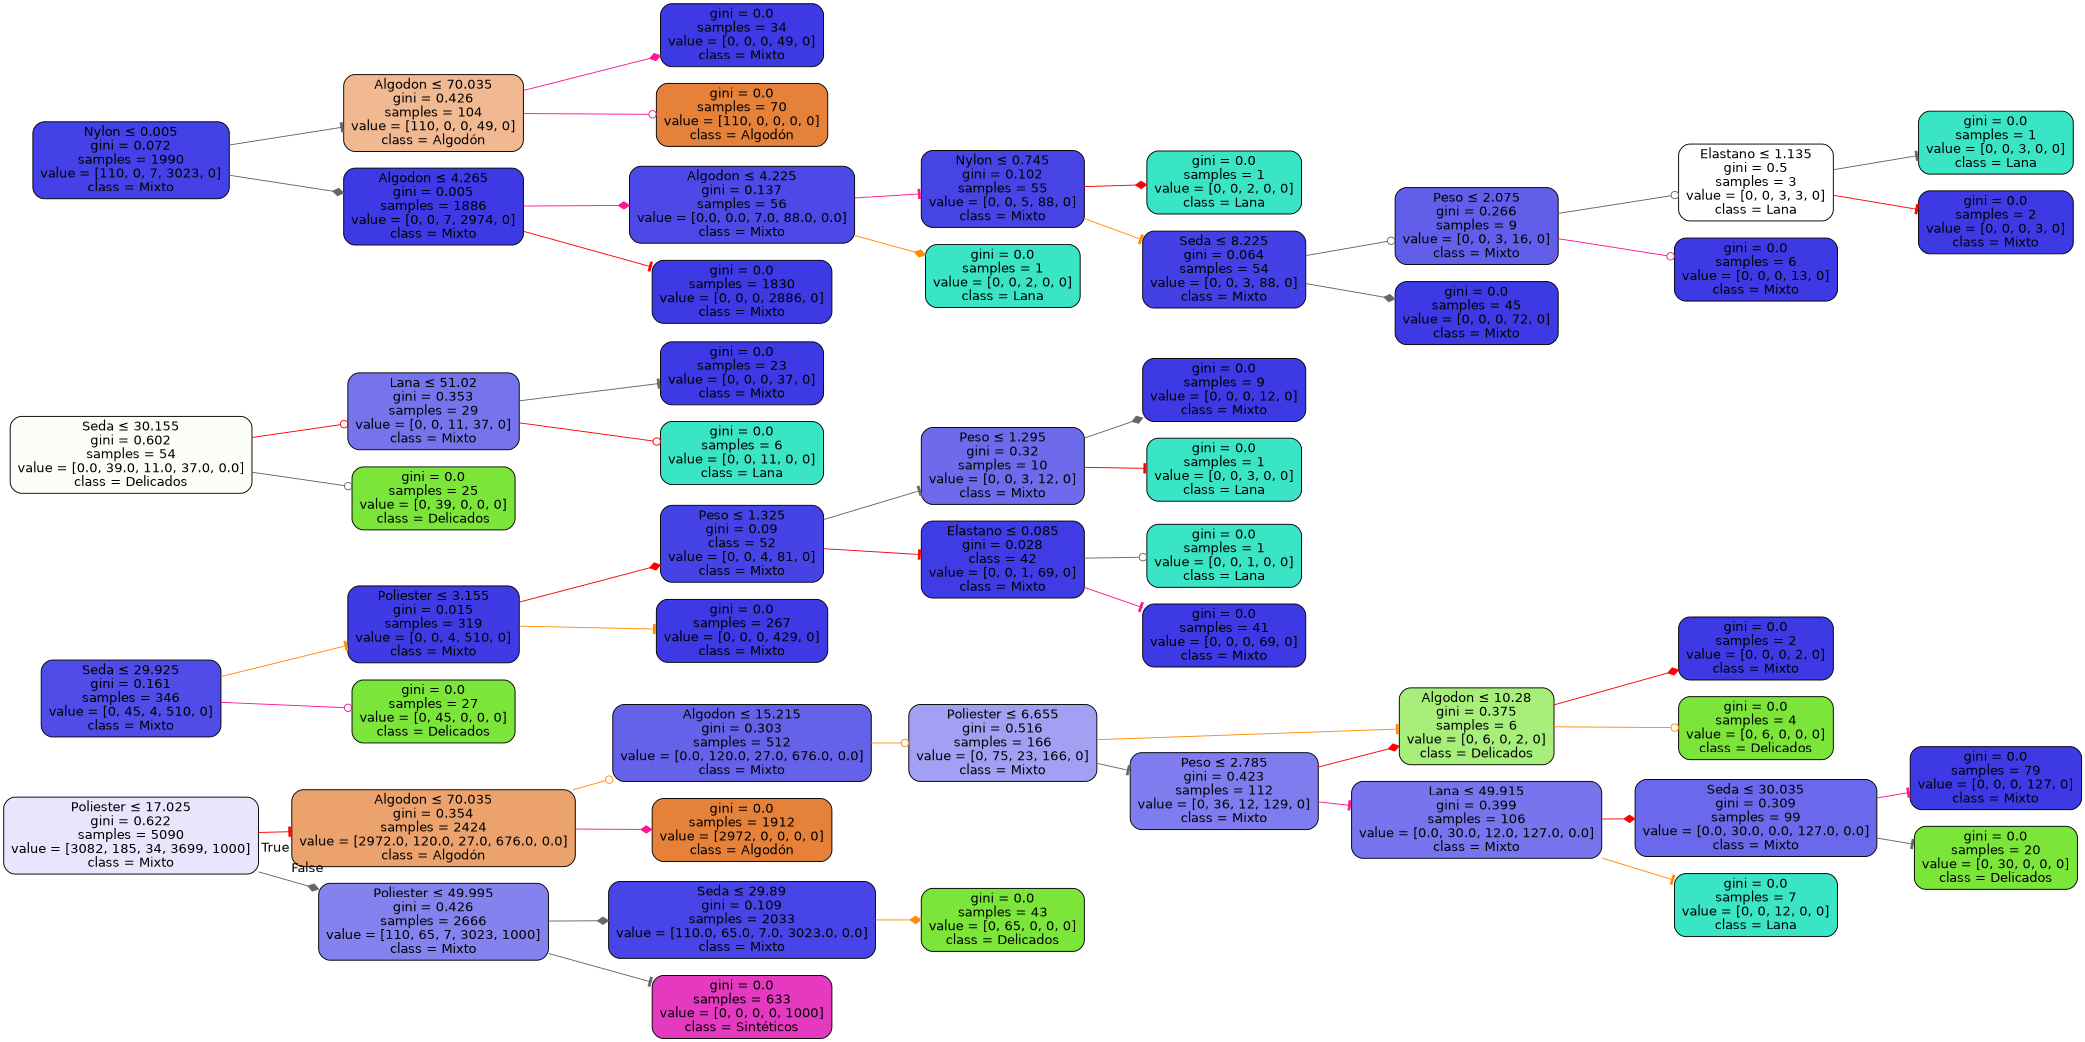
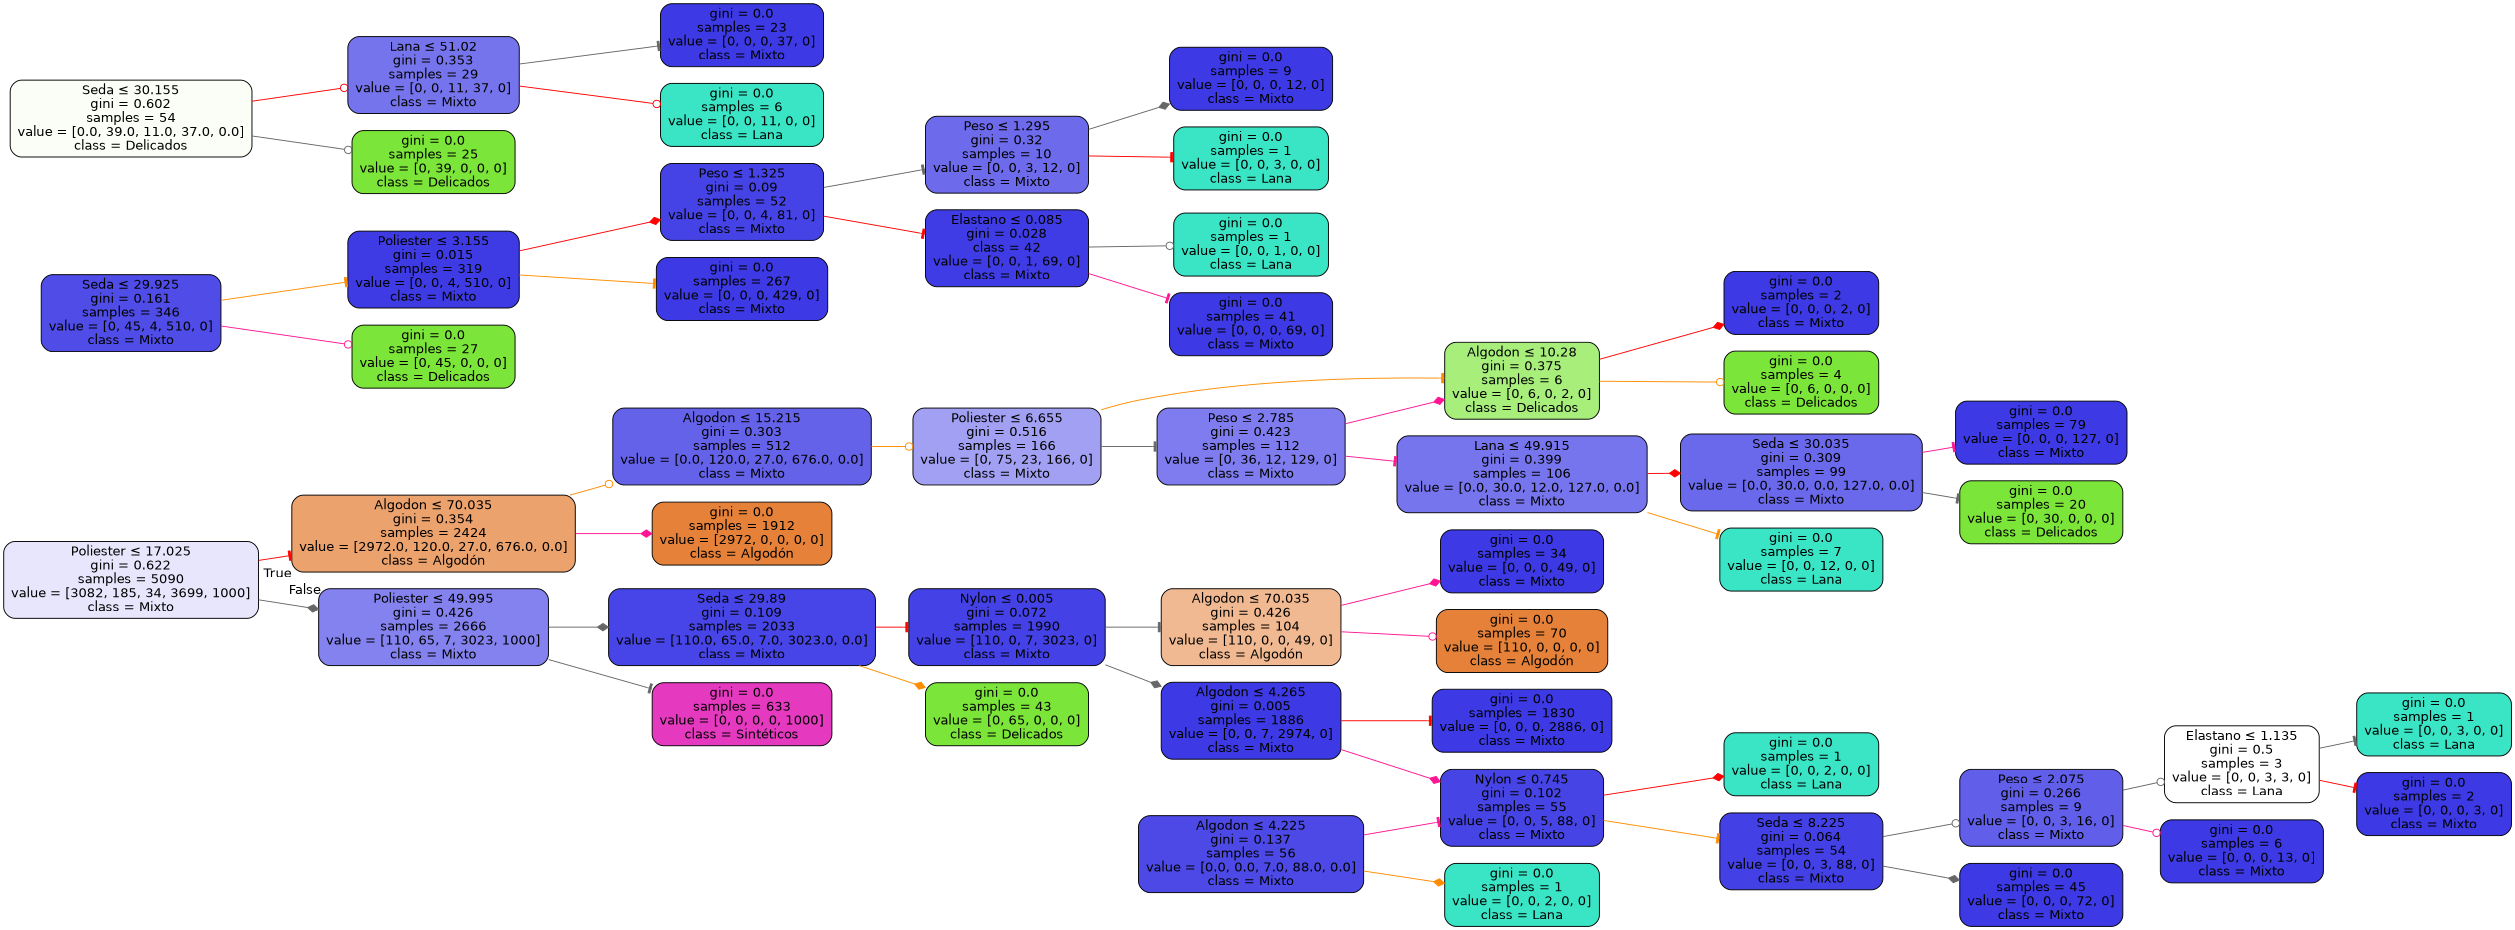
  digraph {
    fontname="DejaVu Sans"
    rankdir=LR
    node [color=black fillcolor="#3c39e5" fontname="DejaVu Sans" shape=box style="filled, rounded"]
    edge [arrowhead=tee color=gray40 fontname="DejaVu Sans"]
    n1 [fillcolor="#e7e6fc" label=<Poliester &le; 17.025<br/>gini = 0.622<br/>samples = 5090<br/>value = [3082, 185, 34, 3699, 1000]<br/>class = Mixto>]
    n2 [fillcolor="#eca26d" label=<Algodon &le; 70.035<br/>gini = 0.354<br/>samples = 2424<br/>value = [2972.0, 120.0, 27.0, 676.0, 0.0]<br/>class = Algodón>]
    n3 [fillcolor="#8482ef" label=<Poliester &le; 49.995<br/>gini = 0.426<br/>samples = 2666<br/>value = [110, 65, 7, 3023, 1000]<br/>class = Mixto>]
    n4 [fillcolor="#6562ea" label=<Algodon &le; 15.215<br/>gini = 0.303<br/>samples = 512<br/>value = [0.0, 120.0, 27.0, 676.0, 0.0]<br/>class = Mixto>]
    n5 [fillcolor="#e58139" label=<gini = 0.0<br/>samples = 1912<br/>value = [2972, 0, 0, 0, 0]<br/>class = Algodón>]
    n6 [fillcolor="#4745e7" label=<Seda &le; 29.89<br/>gini = 0.109<br/>samples = 2033<br/>value = [110.0, 65.0, 7.0, 3023.0, 0.0]<br/>class = Mixto>]
    n7 [fillcolor="#e539c0" label=<gini = 0.0<br/>samples = 633<br/>value = [0, 0, 0, 0, 1000]<br/>class = Sintéticos>]
    n8 [fillcolor="#a1a0f2" label=<Poliester &le; 6.655<br/>gini = 0.516<br/>samples = 166<br/>value = [0, 75, 23, 166, 0]<br/>class = Mixto>]
    n9 [fillcolor="#7e7cee" label=<Peso &le; 2.785<br/>gini = 0.423<br/>samples = 112<br/>value = [0, 36, 12, 129, 0]<br/>class = Mixto>]
    n10 [fillcolor="#a7ee7b" label=<Algodon &le; 10.28<br/>gini = 0.375<br/>samples = 6<br/>value = [0, 6, 0, 2, 0]<br/>class = Delicados>]
    n11 [fillcolor="#4f4ce7" label=<Seda &le; 29.925<br/>gini = 0.161<br/>samples = 346<br/>value = [0, 45, 4, 510, 0]<br/>class = Mixto>]
    n12 [fillcolor="#3e3be5" label=<Poliester &le; 3.155<br/>gini = 0.015<br/>samples = 319<br/>value = [0, 0, 4, 510, 0]<br/>class = Mixto>]
    n13 [fillcolor="#7be539" label=<gini = 0.0<br/>samples = 27<br/>value = [0, 45, 0, 0, 0]<br/>class = Delicados>]
    n14 [fillcolor="#fafef7" label=<Seda &le; 30.155<br/>gini = 0.602<br/>samples = 54<br/>value = [0.0, 39.0, 11.0, 37.0, 0.0]<br/>class = Delicados>]
    n15 [fillcolor="#7674ed" label=<Lana &le; 51.02<br/>gini = 0.353<br/>samples = 29<br/>value = [0, 0, 11, 37, 0]<br/>class = Mixto>]
    n16 [fillcolor="#7be539" label=<gini = 0.0<br/>samples = 25<br/>value = [0, 39, 0, 0, 0]<br/>class = Delicados>]
    n17 [fillcolor="#7775ed" label=<Lana &le; 49.915<br/>gini = 0.399<br/>samples = 106<br/>value = [0.0, 30.0, 12.0, 127.0, 0.0]<br/>class = Mixto>]
    n18 [label=<gini = 0.0<br/>samples = 23<br/>value = [0, 0, 0, 37, 0]<br/>class = Mixto>]
    n19 [fillcolor="#39e5c5" label=<gini = 0.0<br/>samples = 6<br/>value = [0, 0, 11, 0, 0]<br/>class = Lana>]
    n20 [fillcolor="#6a68eb" label=<Seda &le; 30.035<br/>gini = 0.309<br/>samples = 99<br/>value = [0.0, 30.0, 0.0, 127.0, 0.0]<br/>class = Mixto>]
    n21 [fillcolor="#39e5c5" label=<gini = 0.0<br/>samples = 7<br/>value = [0, 0, 12, 0, 0]<br/>class = Lana>]
    n22 [label=<gini = 0.0<br/>samples = 2<br/>value = [0, 0, 0, 2, 0]<br/>class = Mixto>]
    n23 [fillcolor="#7be539" label=<gini = 0.0<br/>samples = 4<br/>value = [0, 6, 0, 0, 0]<br/>class = Delicados>]
    n24 [label=<gini = 0.0<br/>samples = 79<br/>value = [0, 0, 0, 127, 0]<br/>class = Mixto>]
    n25 [fillcolor="#7be539" label=<gini = 0.0<br/>samples = 20<br/>value = [0, 30, 0, 0, 0]<br/>class = Delicados>]
-   n26 [fillcolor="#4643e6" label=<Peso &le; 1.325<br/>gini = 0.09<br/>class = 52<br/>value = [0, 0, 4, 81, 0]<br/>class = Mixto>]
+   n26 [fillcolor="#4643e6" label=<Peso &le; 1.325<br/>gini = 0.09<br/>samples = 52<br/>value = [0, 0, 4, 81, 0]<br/>class = Mixto>]
    n27 [label=<gini = 0.0<br/>samples = 267<br/>value = [0, 0, 0, 429, 0]<br/>class = Mixto>]
    n28 [fillcolor="#6d6aec" label=<Peso &le; 1.295<br/>gini = 0.32<br/>samples = 10<br/>value = [0, 0, 3, 12, 0]<br/>class = Mixto>]
    n29 [fillcolor="#3f3ce5" label=<Elastano &le; 0.085<br/>gini = 0.028<br/>class = 42<br/>value = [0, 0, 1, 69, 0]<br/>class = Mixto>]
    n30 [label=<gini = 0.0<br/>samples = 9<br/>value = [0, 0, 0, 12, 0]<br/>class = Mixto>]
    n31 [fillcolor="#39e5c5" label=<gini = 0.0<br/>samples = 1<br/>value = [0, 0, 3, 0, 0]<br/>class = Lana>]
    n32 [fillcolor="#39e5c5" label=<gini = 0.0<br/>samples = 1<br/>value = [0, 0, 1, 0, 0]<br/>class = Lana>]
    n33 [label=<gini = 0.0<br/>samples = 41<br/>value = [0, 0, 0, 69, 0]<br/>class = Mixto>]
    n34 [fillcolor="#4441e6" label=<Nylon &le; 0.005<br/>gini = 0.072<br/>samples = 1990<br/>value = [110, 0, 7, 3023, 0]<br/>class = Mixto>]
    n35 [fillcolor="#7be539" label=<gini = 0.0<br/>samples = 43<br/>value = [0, 65, 0, 0, 0]<br/>class = Delicados>]
    n36 [fillcolor="#f1b991" label=<Algodon &le; 70.035<br/>gini = 0.426<br/>samples = 104<br/>value = [110, 0, 0, 49, 0]<br/>class = Algodón>]
    n37 [label=<Algodon &le; 4.265<br/>gini = 0.005<br/>samples = 1886<br/>value = [0, 0, 7, 2974, 0]<br/>class = Mixto>]
    n38 [label=<gini = 0.0<br/>samples = 34<br/>value = [0, 0, 0, 49, 0]<br/>class = Mixto>]
    n39 [fillcolor="#e58139" label=<gini = 0.0<br/>samples = 70<br/>value = [110, 0, 0, 0, 0]<br/>class = Algodón>]
    n40 [fillcolor="#4c49e7" label=<Algodon &le; 4.225<br/>gini = 0.137<br/>samples = 56<br/>value = [0.0, 0.0, 7.0, 88.0, 0.0]<br/>class = Mixto>]
    n41 [label=<gini = 0.0<br/>samples = 1830<br/>value = [0, 0, 0, 2886, 0]<br/>class = Mixto>]
    n42 [fillcolor="#4744e6" label=<Nylon &le; 0.745<br/>gini = 0.102<br/>samples = 55<br/>value = [0, 0, 5, 88, 0]<br/>class = Mixto>]
    n43 [fillcolor="#39e5c5" label=<gini = 0.0<br/>samples = 1<br/>value = [0, 0, 2, 0, 0]<br/>class = Lana>]
    n44 [fillcolor="#39e5c5" label=<gini = 0.0<br/>samples = 1<br/>value = [0, 0, 2, 0, 0]<br/>class = Lana>]
    n45 [fillcolor="#4340e6" label=<Seda &le; 8.225<br/>gini = 0.064<br/>samples = 54<br/>value = [0, 0, 3, 88, 0]<br/>class = Mixto>]
    n46 [fillcolor="#615eea" label=<Peso &le; 2.075<br/>gini = 0.266<br/>samples = 9<br/>value = [0, 0, 3, 16, 0]<br/>class = Mixto>]
    n47 [label=<gini = 0.0<br/>samples = 45<br/>value = [0, 0, 0, 72, 0]<br/>class = Mixto>]
    n48 [fillcolor="#ffffff" label=<Elastano &le; 1.135<br/>gini = 0.5<br/>samples = 3<br/>value = [0, 0, 3, 3, 0]<br/>class = Lana>]
    n49 [label=<gini = 0.0<br/>samples = 6<br/>value = [0, 0, 0, 13, 0]<br/>class = Mixto>]
    n50 [fillcolor="#39e5c5" label=<gini = 0.0<br/>samples = 1<br/>value = [0, 0, 3, 0, 0]<br/>class = Lana>]
    n51 [label=<gini = 0.0<br/>samples = 2<br/>value = [0, 0, 0, 3, 0]<br/>class = Mixto>]
    n1 -> n2 [color=red headlabel=True labelangle=45 labeldistance=2.5]
    n1 -> n3 [arrowhead=diamond headlabel=False labelangle=-45 labeldistance=2.5]
    n2 -> n4 [arrowhead=odot color=darkorange]
    n2 -> n5 [arrowhead=diamond color=deeppink]
    n3 -> n6 [arrowhead=diamond]
    n3 -> n7
    n4 -> n8 [arrowhead=odot color=darkorange]
+   n6 -> n34 [color=red]
    n6 -> n35 [arrowhead=diamond color=darkorange]
    n8 -> n9
    n8 -> n10 [color=darkorange]
-   n9 -> n10 [arrowhead=diamond color=red]
+   n9 -> n10 [arrowhead=diamond color=deeppink]
    n9 -> n17 [color=deeppink]
    n10 -> n22 [arrowhead=diamond color=red]
    n10 -> n23 [arrowhead=odot color=darkorange]
    n11 -> n12 [color=darkorange]
    n11 -> n13 [arrowhead=odot color=deeppink]
    n12 -> n26 [arrowhead=diamond color=red]
    n12 -> n27 [color=darkorange]
    n14 -> n15 [arrowhead=odot color=red]
    n14 -> n16 [arrowhead=odot]
    n15 -> n18
    n15 -> n19 [arrowhead=odot color=red]
    n17 -> n20 [arrowhead=diamond color=red]
    n17 -> n21 [color=darkorange]
    n20 -> n24 [color=deeppink]
    n20 -> n25
    n26 -> n28
    n26 -> n29 [color=red]
    n28 -> n30 [arrowhead=diamond]
    n28 -> n31 [color=red]
    n29 -> n32 [arrowhead=odot]
    n29 -> n33 [color=deeppink]
    n34 -> n36
    n34 -> n37 [arrowhead=diamond]
    n36 -> n38 [arrowhead=diamond color=deeppink]
    n36 -> n39 [arrowhead=odot color=deeppink]
-   n37 -> n40 [arrowhead=diamond color=deeppink]
+   n37 -> n42 [arrowhead=diamond color=deeppink]
    n37 -> n41 [color=red]
    n40 -> n42 [color=deeppink]
    n40 -> n43 [arrowhead=diamond color=darkorange]
    n42 -> n44 [arrowhead=diamond color=red]
    n42 -> n45 [color=darkorange]
    n45 -> n46 [arrowhead=odot]
    n45 -> n47 [arrowhead=diamond]
    n46 -> n48 [arrowhead=odot]
    n46 -> n49 [arrowhead=odot color=deeppink]
    n48 -> n50
    n48 -> n51 [color=red]
  }
